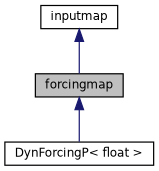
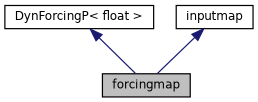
  digraph {
    node [color=black fontname=Helvetica fontsize=10 shape=record]
    edge [color=midnightblue dir=back fontname=Helvetica fontsize=10 labelfontname=Helvetica labelfontsize=10 style=solid]
    n1 [fillcolor=grey75 fontcolor=black height=0.2 label=forcingmap style=filled width=0.4]
    n2 [height=0.2 label="DynForcingP\< float \>" width=0.4]
    n3 [height=0.2 label=inputmap width=0.4]
-   n1 -> n2
+   n2 -> n1
    n3 -> n1
  }
